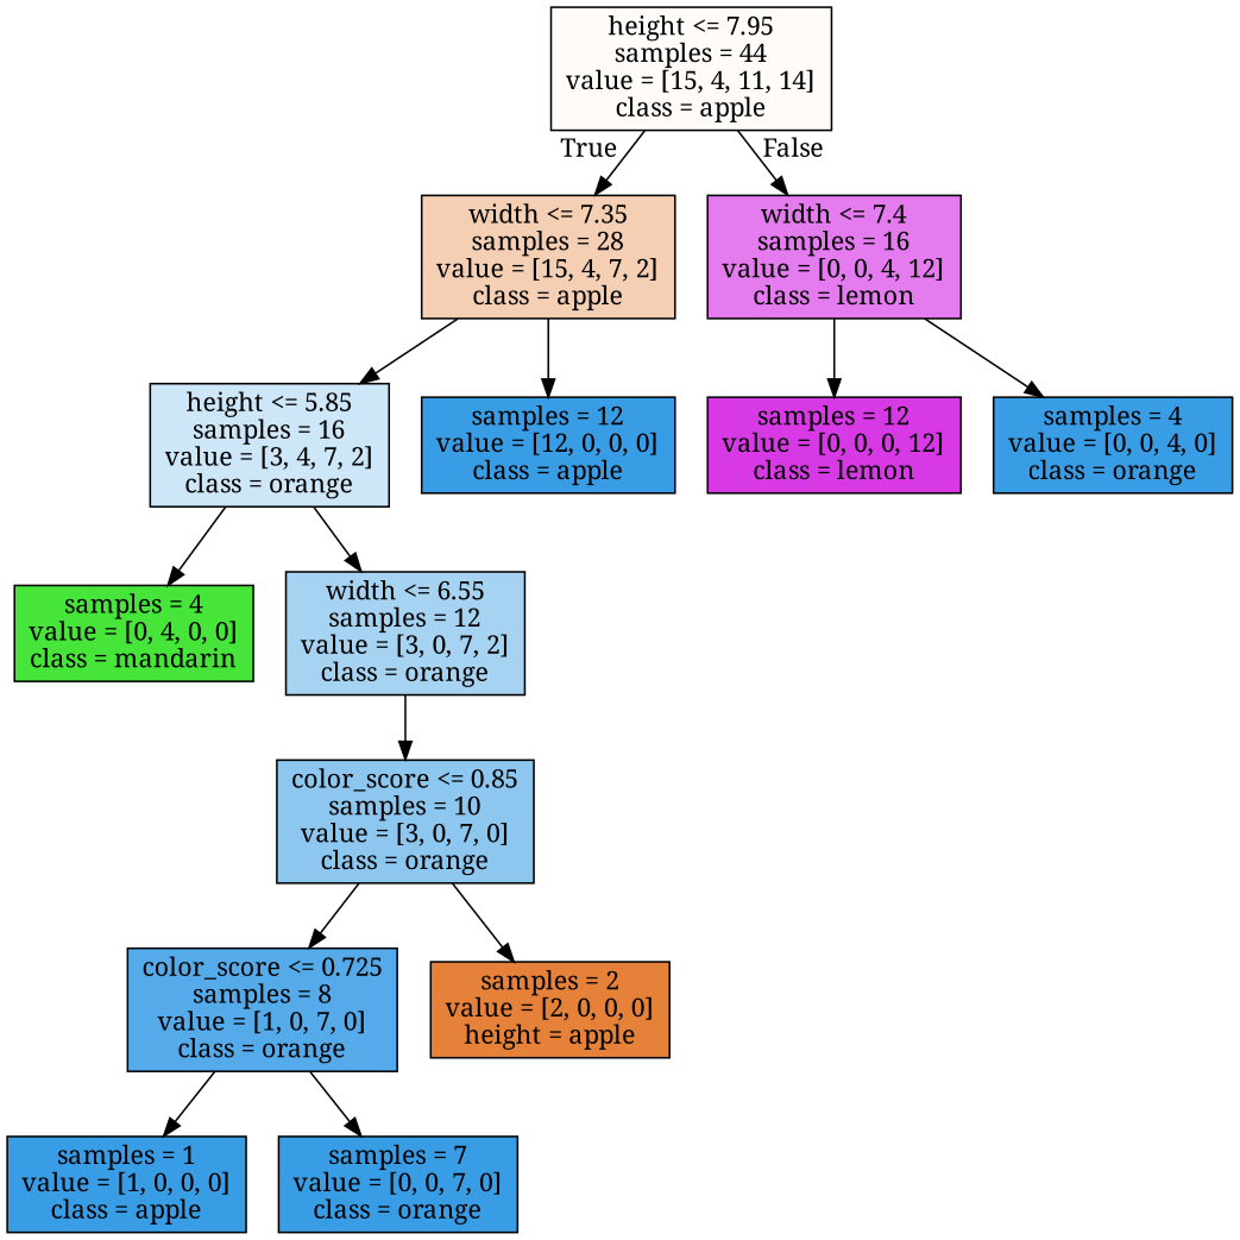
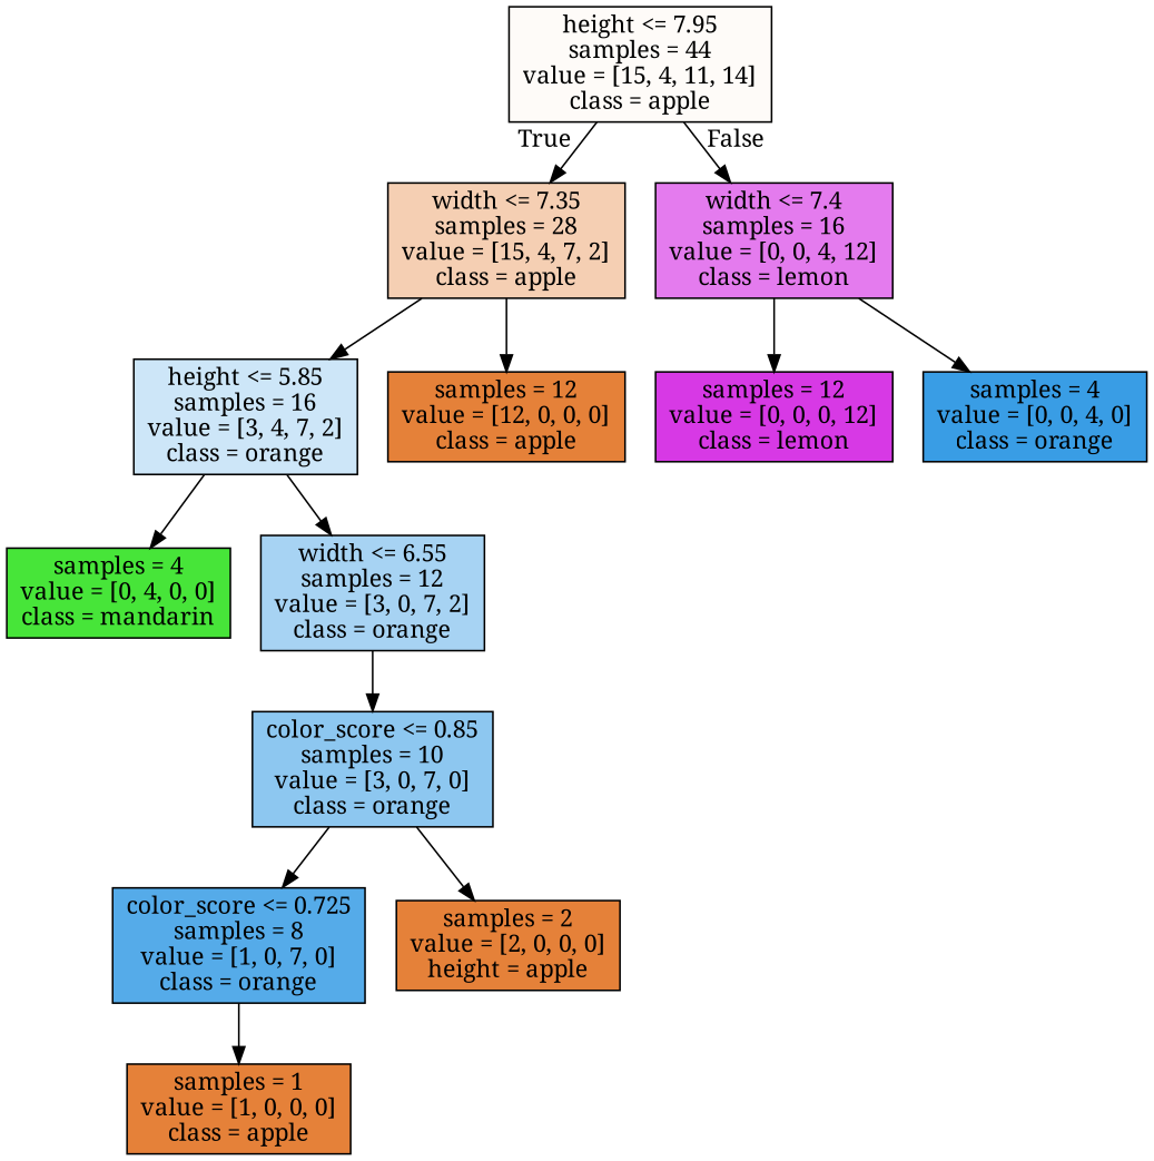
  digraph {
    fontname="Noto Serif"
    node [color=black fillcolor="#e58139ff" fontname="Noto Serif" shape=box style=filled]
    edge [fontname="Noto Serif"]
    n1 [fillcolor="#e5813908" label="height <= 7.95\nsamples = 44\nvalue = [15, 4, 11, 14]\nclass = apple"]
    n2 [fillcolor="#e5813961" label="width <= 7.35\nsamples = 28\nvalue = [15, 4, 7, 2]\nclass = apple"]
    n3 [fillcolor="#d739e5aa" label="width <= 7.4\nsamples = 16\nvalue = [0, 0, 4, 12]\nclass = lemon"]
    n4 [fillcolor="#399de540" label="height <= 5.85\nsamples = 16\nvalue = [3, 4, 7, 2]\nclass = orange"]
-   n5 [fillcolor="#399de5ff" label="samples = 12\nvalue = [12, 0, 0, 0]\nclass = apple"]
+   n5 [label="samples = 12\nvalue = [12, 0, 0, 0]\nclass = apple"]
    n6 [fillcolor="#d739e5ff" label="samples = 12\nvalue = [0, 0, 0, 12]\nclass = lemon"]
    n7 [fillcolor="#399de5ff" label="samples = 4\nvalue = [0, 0, 4, 0]\nclass = orange"]
    n8 [fillcolor="#47e539ff" label="samples = 4\nvalue = [0, 4, 0, 0]\nclass = mandarin"]
    n9 [fillcolor="#399de571" label="width <= 6.55\nsamples = 12\nvalue = [3, 0, 7, 2]\nclass = orange"]
    n10 [fillcolor="#399de592" label="color_score <= 0.85\nsamples = 10\nvalue = [3, 0, 7, 0]\nclass = orange"]
    n11 [fillcolor="#399de5db" label="color_score <= 0.725\nsamples = 8\nvalue = [1, 0, 7, 0]\nclass = orange"]
    n12 [label="samples = 2\nvalue = [2, 0, 0, 0]\nheight = apple"]
-   n13 [fillcolor="#399de5ff" label="samples = 1\nvalue = [1, 0, 0, 0]\nclass = apple"]
-   n14 [fillcolor="#399de5ff" label="samples = 7\nvalue = [0, 0, 7, 0]\nclass = orange"]
+   n13 [label="samples = 1\nvalue = [1, 0, 0, 0]\nclass = apple"]
    n1 -> n2 [headlabel=True labelangle=45 labeldistance=2.5]
    n1 -> n3 [headlabel=False labelangle=-45 labeldistance=2.5]
    n2 -> n4
    n2 -> n5
    n3 -> n6
    n3 -> n7
    n4 -> n8
    n4 -> n9
    n9 -> n10
    n10 -> n11
    n10 -> n12
    n11 -> n13
-   n11 -> n14
  }
